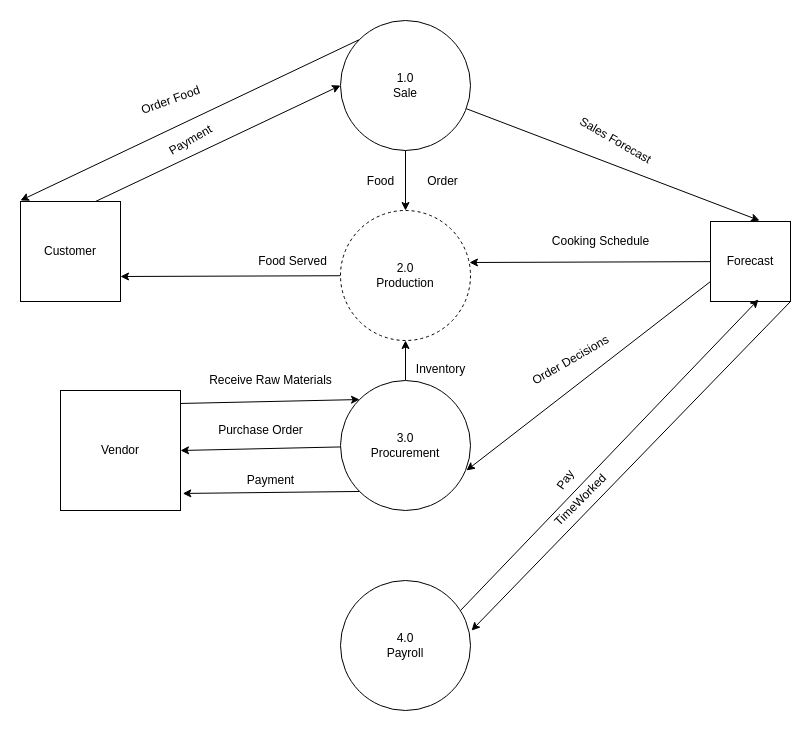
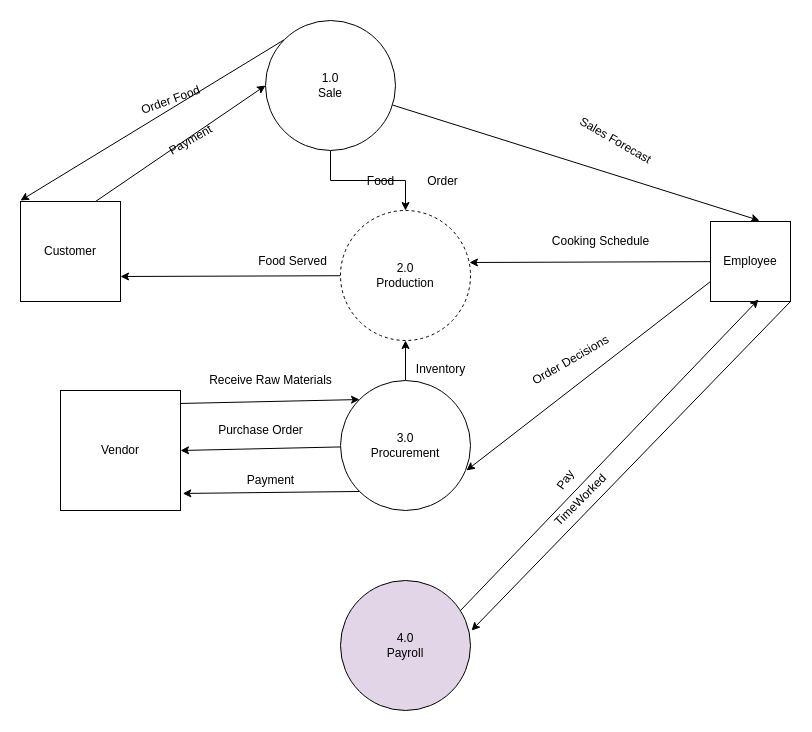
  <mxCell id="0" />
  <mxCell id="1" parent="0" />
  <mxCell id="2" style="rounded=0;orthogonalLoop=1;jettySize=auto;html=1;entryX=0.613;entryY=-0.012;entryDx=0;entryDy=0;entryPerimeter=0;" edge="1" parent="1" source="5" target="7"><mxGeometry relative="1" as="geometry" /></mxCell>
  <mxCell id="3" style="rounded=0;orthogonalLoop=1;jettySize=auto;html=1;exitX=0;exitY=0;exitDx=0;exitDy=0;" edge="1" parent="1" source="5"><mxGeometry relative="1" as="geometry"><mxPoint x="20" y="200" as="targetPoint" /></mxGeometry></mxCell>
  <mxCell id="4" style="edgeStyle=orthogonalEdgeStyle;rounded=0;orthogonalLoop=1;jettySize=auto;html=1;entryX=0.5;entryY=0;entryDx=0;entryDy=0;" edge="1" parent="1" source="5" target="11"><mxGeometry relative="1" as="geometry" /></mxCell>
- <mxCell id="5" value="1.0&lt;br&gt;Sale" style="ellipse;whiteSpace=wrap;html=1;aspect=fixed;" vertex="1" parent="1"><mxGeometry x="340" y="20" width="130" height="130" as="geometry" /></mxCell>
+ <mxCell id="5" value="1.0&lt;br&gt;Sale" style="ellipse;whiteSpace=wrap;html=1;aspect=fixed;" vertex="1" parent="1"><mxGeometry x="265" y="20" width="130" height="130" as="geometry" /></mxCell>
  <mxCell id="6" style="rounded=0;orthogonalLoop=1;jettySize=auto;html=1;entryX=0.992;entryY=0.4;entryDx=0;entryDy=0;entryPerimeter=0;" edge="1" parent="1" source="7" target="11"><mxGeometry relative="1" as="geometry" /></mxCell>
- <mxCell id="7" value="Forecast" style="whiteSpace=wrap;html=1;aspect=fixed;" vertex="1" parent="1"><mxGeometry x="710" y="221" width="80" height="80" as="geometry" /></mxCell>
+ <mxCell id="7" value="Employee" style="whiteSpace=wrap;html=1;aspect=fixed;" vertex="1" parent="1"><mxGeometry x="710" y="221" width="80" height="80" as="geometry" /></mxCell>
  <mxCell id="8" style="rounded=0;orthogonalLoop=1;jettySize=auto;html=1;entryX=0;entryY=0.5;entryDx=0;entryDy=0;exitX=0.75;exitY=0;exitDx=0;exitDy=0;" edge="1" parent="1" source="9" target="5"><mxGeometry relative="1" as="geometry" /></mxCell>
  <mxCell id="9" value="Customer" style="whiteSpace=wrap;html=1;aspect=fixed;" vertex="1" parent="1"><mxGeometry x="20" y="201" width="100" height="100" as="geometry" /></mxCell>
  <mxCell id="10" style="rounded=0;orthogonalLoop=1;jettySize=auto;html=1;entryX=1;entryY=0.75;entryDx=0;entryDy=0;" edge="1" parent="1" source="11" target="9"><mxGeometry relative="1" as="geometry" /></mxCell>
  <mxCell id="11" value="2.0&lt;br&gt;Production" style="ellipse;whiteSpace=wrap;html=1;aspect=fixed;dashed=1;" vertex="1" parent="1"><mxGeometry x="340" y="210" width="130" height="130" as="geometry" /></mxCell>
  <mxCell id="12" style="edgeStyle=orthogonalEdgeStyle;rounded=0;orthogonalLoop=1;jettySize=auto;html=1;entryX=0.5;entryY=1;entryDx=0;entryDy=0;" edge="1" parent="1" source="14" target="11"><mxGeometry relative="1" as="geometry" /></mxCell>
  <mxCell id="13" style="rounded=0;orthogonalLoop=1;jettySize=auto;html=1;entryX=1;entryY=0.5;entryDx=0;entryDy=0;" edge="1" parent="1" source="14" target="16"><mxGeometry relative="1" as="geometry" /></mxCell>
  <mxCell id="14" value="3.0&lt;br&gt;Procurement" style="ellipse;whiteSpace=wrap;html=1;aspect=fixed;" vertex="1" parent="1"><mxGeometry x="340" y="380" width="130" height="130" as="geometry" /></mxCell>
  <mxCell id="15" style="rounded=0;orthogonalLoop=1;jettySize=auto;html=1;entryX=0;entryY=0;entryDx=0;entryDy=0;exitX=1.004;exitY=0.108;exitDx=0;exitDy=0;exitPerimeter=0;" edge="1" parent="1" source="16" target="14"><mxGeometry relative="1" as="geometry" /></mxCell>
  <mxCell id="16" value="Vendor" style="whiteSpace=wrap;html=1;aspect=fixed;" vertex="1" parent="1"><mxGeometry x="60" y="390" width="120" height="120" as="geometry" /></mxCell>
- <mxCell id="17" value="4.0&lt;br&gt;Payroll" style="ellipse;whiteSpace=wrap;html=1;aspect=fixed;" vertex="1" parent="1"><mxGeometry x="340" y="580" width="130" height="130" as="geometry" /></mxCell>
+ <mxCell id="17" value="4.0&lt;br&gt;Payroll" style="ellipse;whiteSpace=wrap;html=1;aspect=fixed;fillColor=#e1d5e7;" vertex="1" parent="1"><mxGeometry x="340" y="580" width="130" height="130" as="geometry" /></mxCell>
  <mxCell id="18" value="" style="endArrow=classic;html=1;entryX=0.6;entryY=0.975;entryDx=0;entryDy=0;entryPerimeter=0;" edge="1" parent="1" target="7"><mxGeometry width="50" height="50" relative="1" as="geometry"><mxPoint x="460" y="610" as="sourcePoint" /><mxPoint x="510" y="560" as="targetPoint" /></mxGeometry></mxCell>
  <mxCell id="19" value="" style="endArrow=none;html=1;entryX=1;entryY=1;entryDx=0;entryDy=0;entryPerimeter=0;endFill=0;startArrow=classic;startFill=1;exitX=1.008;exitY=0.385;exitDx=0;exitDy=0;exitPerimeter=0;" edge="1" parent="1" source="17" target="7"><mxGeometry width="50" height="50" relative="1" as="geometry"><mxPoint x="470" y="626" as="sourcePoint" /><mxPoint x="800" y="260" as="targetPoint" /></mxGeometry></mxCell>
  <mxCell id="20" value="" style="endArrow=none;html=1;endFill=0;startArrow=classic;startFill=1;entryX=0;entryY=1;entryDx=0;entryDy=0;exitX=1.019;exitY=0.858;exitDx=0;exitDy=0;exitPerimeter=0;" edge="1" parent="1" source="16" target="14"><mxGeometry width="50" height="50" relative="1" as="geometry"><mxPoint x="50" y="480" as="sourcePoint" /><mxPoint x="338.96" y="560" as="targetPoint" /></mxGeometry></mxCell>
  <mxCell id="21" value="" style="endArrow=none;html=1;exitX=0.969;exitY=0.692;exitDx=0;exitDy=0;exitPerimeter=0;entryX=0;entryY=0.75;entryDx=0;entryDy=0;startArrow=classic;startFill=1;endFill=0;" edge="1" parent="1" source="14" target="7"><mxGeometry width="50" height="50" relative="1" as="geometry"><mxPoint x="470" y="480" as="sourcePoint" /><mxPoint x="520" y="430" as="targetPoint" /></mxGeometry></mxCell>
  <mxCell id="22" value="Food" style="text;html=1;align=center;verticalAlign=middle;resizable=0;points=[];autosize=1;" vertex="1" parent="1"><mxGeometry x="360" y="171" width="40" height="20" as="geometry" /></mxCell>
  <mxCell id="23" value="Order" style="text;html=1;align=center;verticalAlign=middle;resizable=0;points=[];autosize=1;" vertex="1" parent="1"><mxGeometry x="417" y="171" width="50" height="20" as="geometry" /></mxCell>
  <mxCell id="24" value="Payment" style="text;html=1;align=center;verticalAlign=middle;resizable=0;points=[];autosize=1;rotation=-30;" vertex="1" parent="1"><mxGeometry x="160" y="130" width="60" height="20" as="geometry" /></mxCell>
  <mxCell id="25" value="Order Food" style="text;html=1;align=center;verticalAlign=middle;resizable=0;points=[];autosize=1;rotation=-20;" vertex="1" parent="1"><mxGeometry x="130" y="90" width="80" height="20" as="geometry" /></mxCell>
  <mxCell id="26" value="Food Served" style="text;html=1;align=center;verticalAlign=middle;resizable=0;points=[];autosize=1;" vertex="1" parent="1"><mxGeometry x="252" y="251" width="80" height="20" as="geometry" /></mxCell>
  <mxCell id="27" value="Receive Raw Materials" style="text;html=1;align=center;verticalAlign=middle;resizable=0;points=[];autosize=1;" vertex="1" parent="1"><mxGeometry x="200" y="370" width="140" height="20" as="geometry" /></mxCell>
  <mxCell id="28" value="Purchase Order" style="text;html=1;align=center;verticalAlign=middle;resizable=0;points=[];autosize=1;" vertex="1" parent="1"><mxGeometry x="210" y="420" width="100" height="20" as="geometry" /></mxCell>
  <mxCell id="29" value="Payment" style="text;html=1;align=center;verticalAlign=middle;resizable=0;points=[];autosize=1;" vertex="1" parent="1"><mxGeometry x="240" y="470" width="60" height="20" as="geometry" /></mxCell>
  <mxCell id="30" value="Cooking Schedule" style="text;html=1;align=center;verticalAlign=middle;resizable=0;points=[];autosize=1;rotation=0;" vertex="1" parent="1"><mxGeometry x="545" y="231" width="110" height="20" as="geometry" /></mxCell>
  <mxCell id="31" value="Sales Forecast" style="text;html=1;align=center;verticalAlign=middle;resizable=0;points=[];autosize=1;rotation=30;" vertex="1" parent="1"><mxGeometry x="565" y="130" width="100" height="20" as="geometry" /></mxCell>
  <mxCell id="32" value="Order Decisions" style="text;html=1;align=center;verticalAlign=middle;resizable=0;points=[];autosize=1;rotation=-30;" vertex="1" parent="1"><mxGeometry x="520" y="350" width="100" height="20" as="geometry" /></mxCell>
  <mxCell id="33" value="Pay" style="text;html=1;align=center;verticalAlign=middle;resizable=0;points=[];autosize=1;rotation=-55;" vertex="1" parent="1"><mxGeometry x="545" y="470" width="40" height="20" as="geometry" /></mxCell>
  <mxCell id="34" value="TimeWorked" style="text;html=1;align=center;verticalAlign=middle;resizable=0;points=[];autosize=1;rotation=-45;" vertex="1" parent="1"><mxGeometry x="540" y="490" width="80" height="20" as="geometry" /></mxCell>
  <mxCell id="35" value="Inventory" style="text;html=1;align=center;verticalAlign=middle;resizable=0;points=[];autosize=1;" vertex="1" parent="1"><mxGeometry x="410" y="359" width="60" height="20" as="geometry" /></mxCell>
